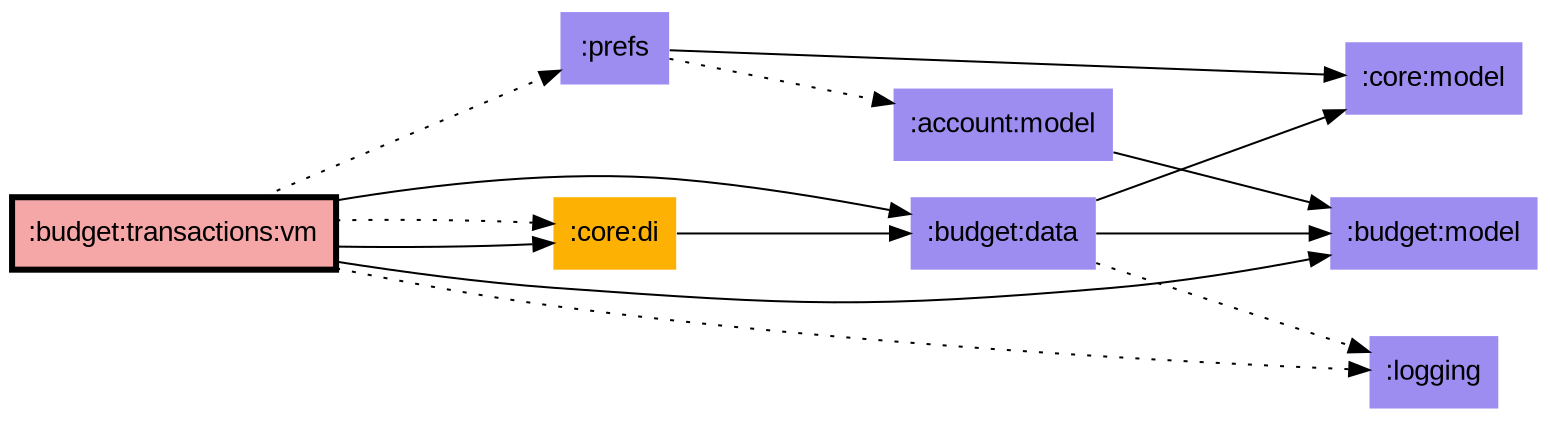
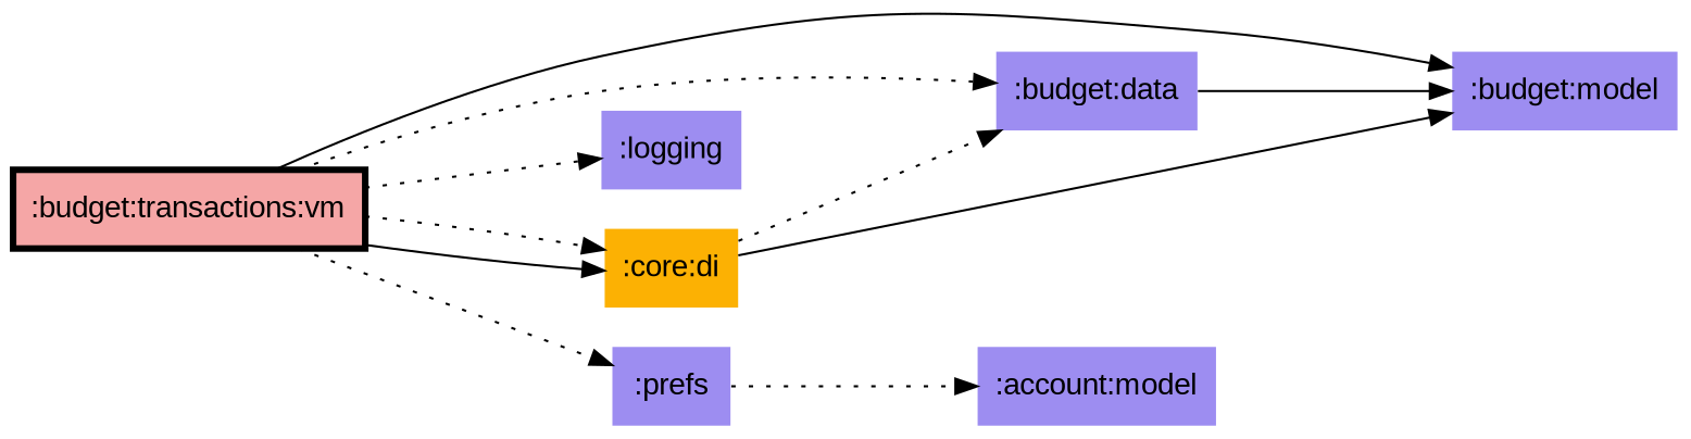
  digraph {
    fontname="Liberation Sans"
    fontsize=30
    rankdir=LR
    ranksep=1.5
    node [fillcolor="#9D8DF1" fontname="Liberation Sans" shape=none style=filled]
    edge [dir=forward fontname="Liberation Sans"]
    ":budget:data"
    ":budget:model"
-   ":core:model"
    ":logging"
    ":budget:transactions:vm" [color=black fillcolor="#F5A6A6" penwidth=3 shape=box]
    ":core:di" [fillcolor="#FCB103"]
    ":prefs"
    ":account:model"
    ":budget:data" -> ":budget:model"
-   ":budget:data" -> ":core:model"
-   ":budget:data" -> ":logging" [style=dotted]
-   ":budget:transactions:vm" -> ":budget:data"
+   ":budget:transactions:vm" -> ":budget:data" [style=dotted]
    ":budget:transactions:vm" -> ":budget:model"
    ":budget:transactions:vm" -> ":logging" [style=dotted]
    ":budget:transactions:vm" -> ":core:di"
    ":budget:transactions:vm" -> ":core:di" [style=dotted]
    ":budget:transactions:vm" -> ":prefs" [style=dotted]
-   ":core:di" -> ":budget:data"
-   ":account:model" -> ":budget:model"
-   ":prefs" -> ":core:model"
+   ":core:di" -> ":budget:data" [style=dotted]
+   ":core:di" -> ":budget:model"
    ":prefs" -> ":account:model" [style=dotted]
  }
